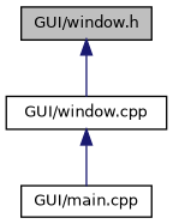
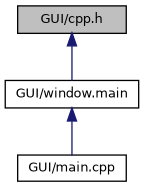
  digraph {
    node [color=black fillcolor=white fontname=Helvetica fontsize=10 shape=record style=filled]
    edge [color=midnightblue dir=back fontname=Helvetica fontsize=10 labelfontname=Helvetica labelfontsize=10 style=solid]
-   n1 [fillcolor=grey75 fontcolor=black height=0.2 label="GUI/window.h" width=0.4]
-   n2 [height=0.2 label="GUI/window.cpp" width=0.4]
+   n1 [fillcolor=grey75 fontcolor=black height=0.2 label="GUI/cpp.h" width=0.4]
+   n2 [height=0.2 label="GUI/window.main" width=0.4]
    n3 [height=0.2 label="GUI/main.cpp" width=0.4]
    n1 -> n2
    n2 -> n3
  }
